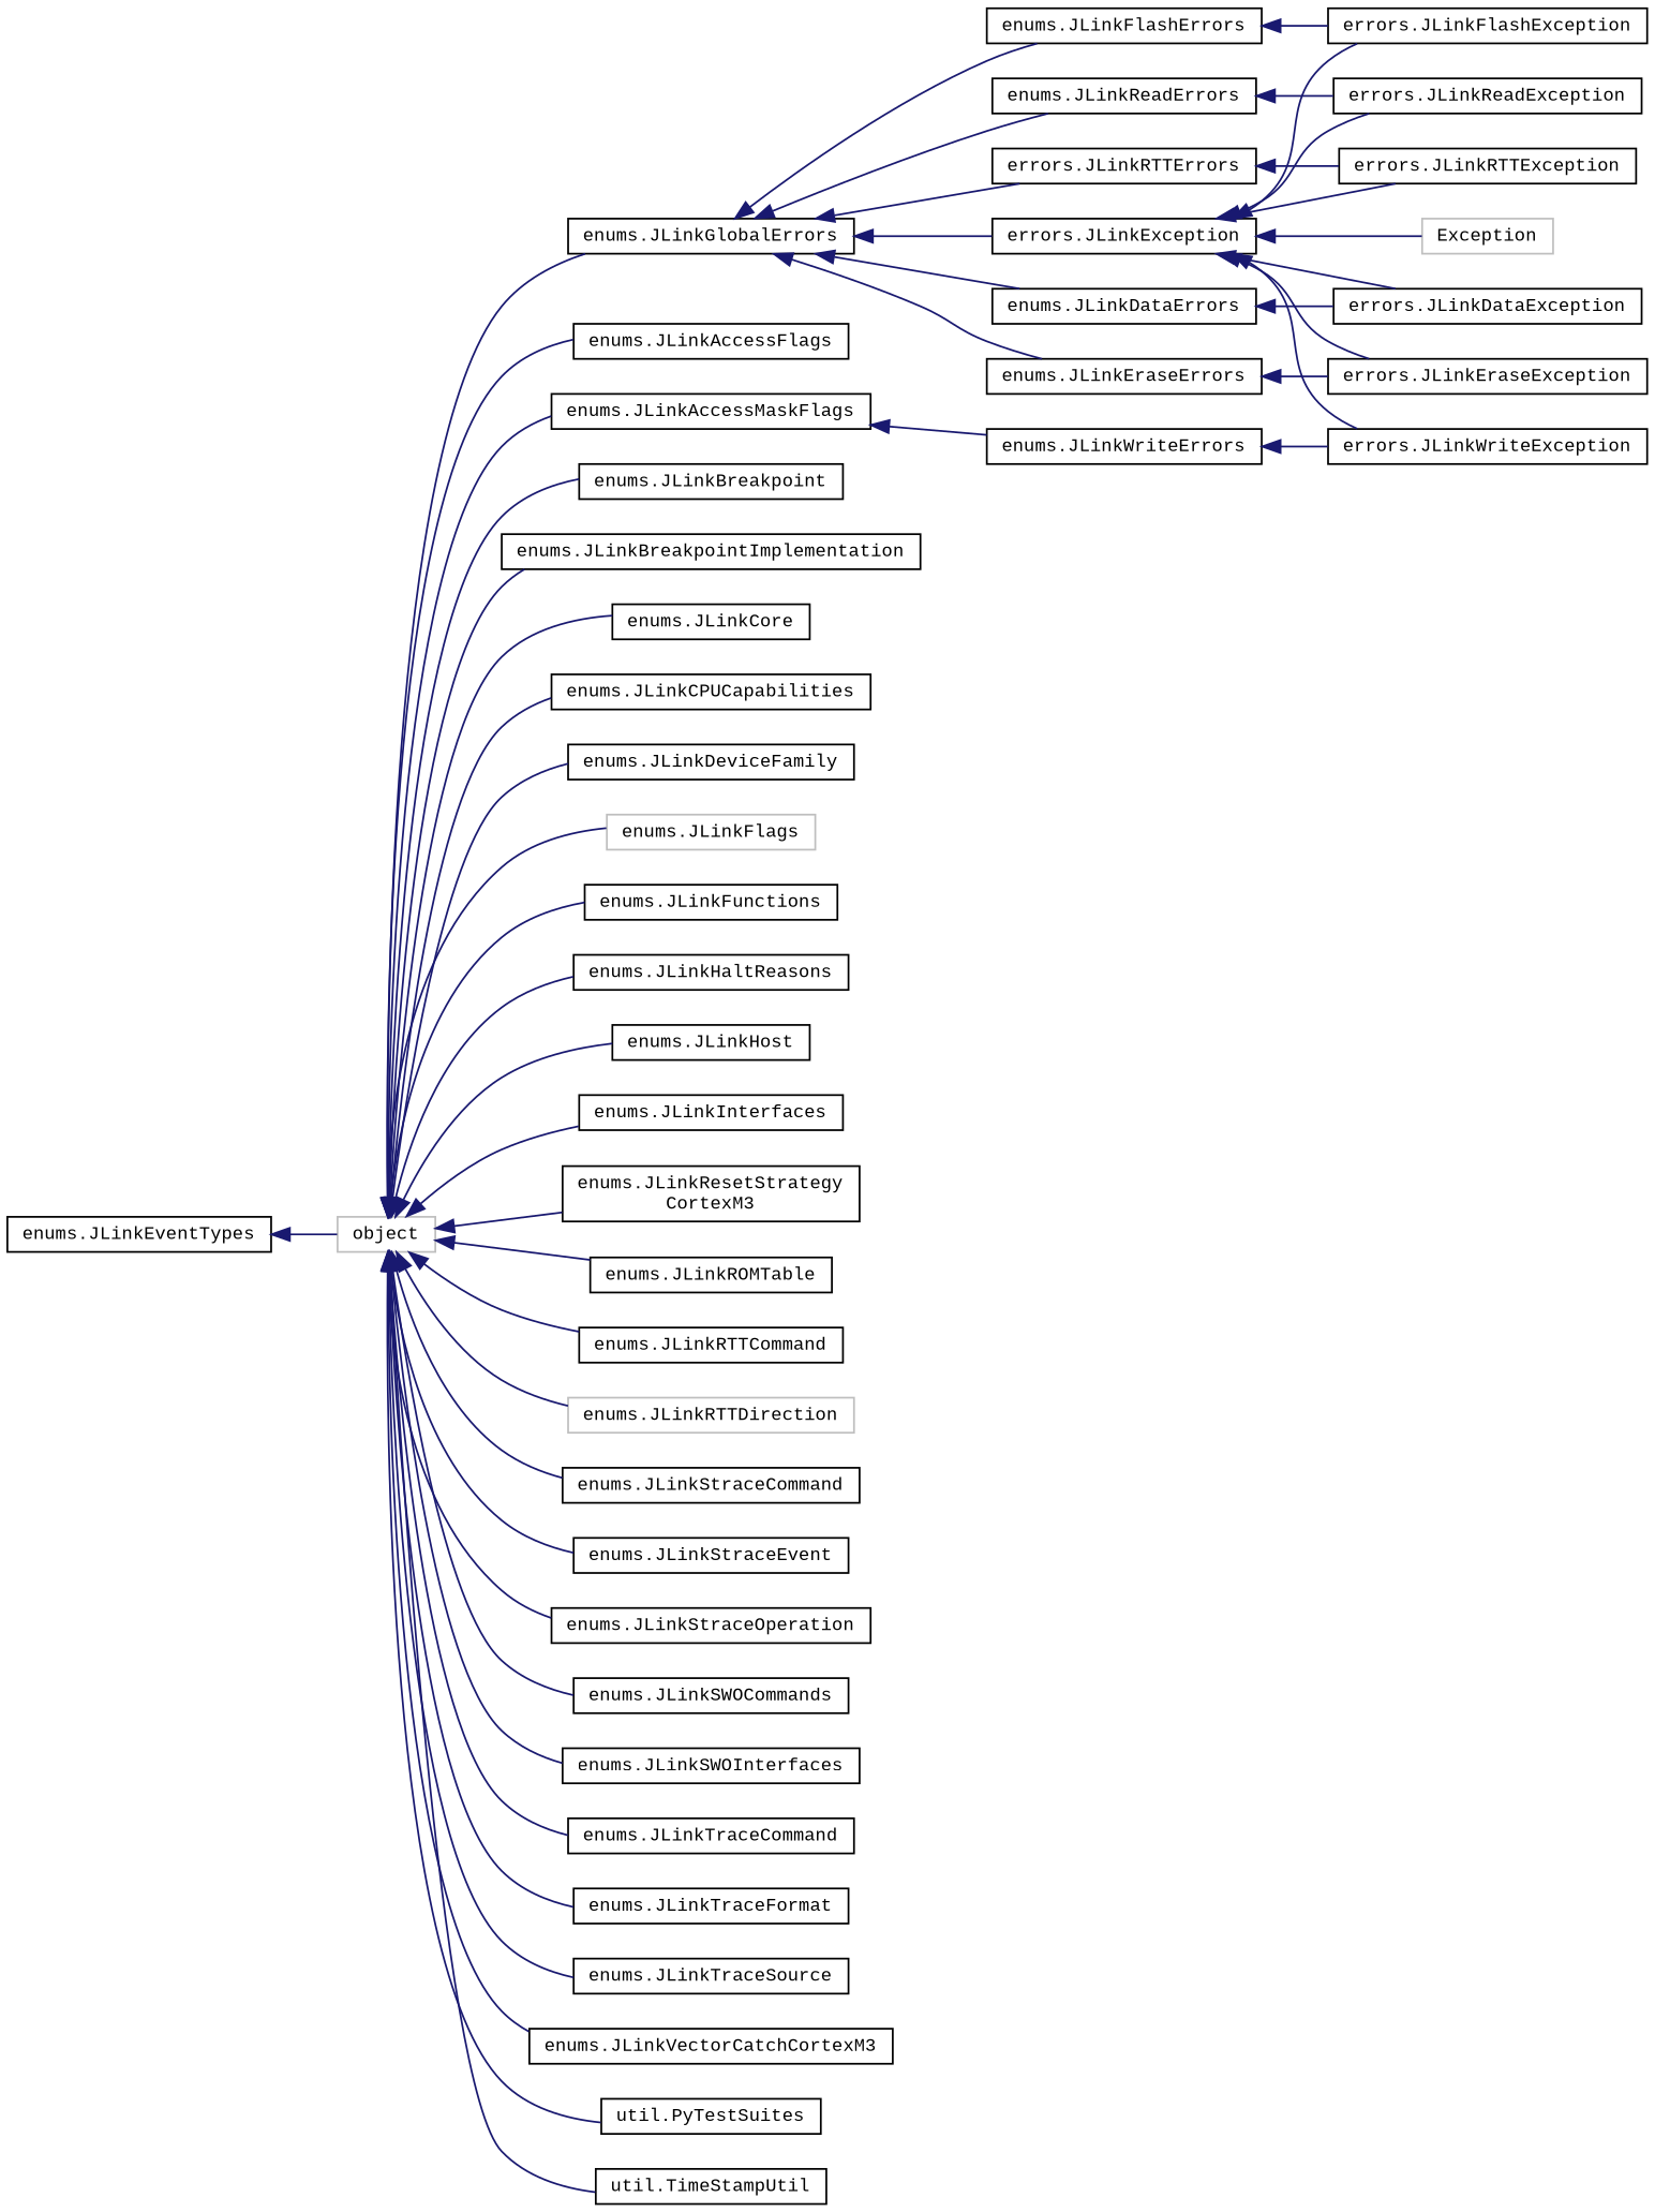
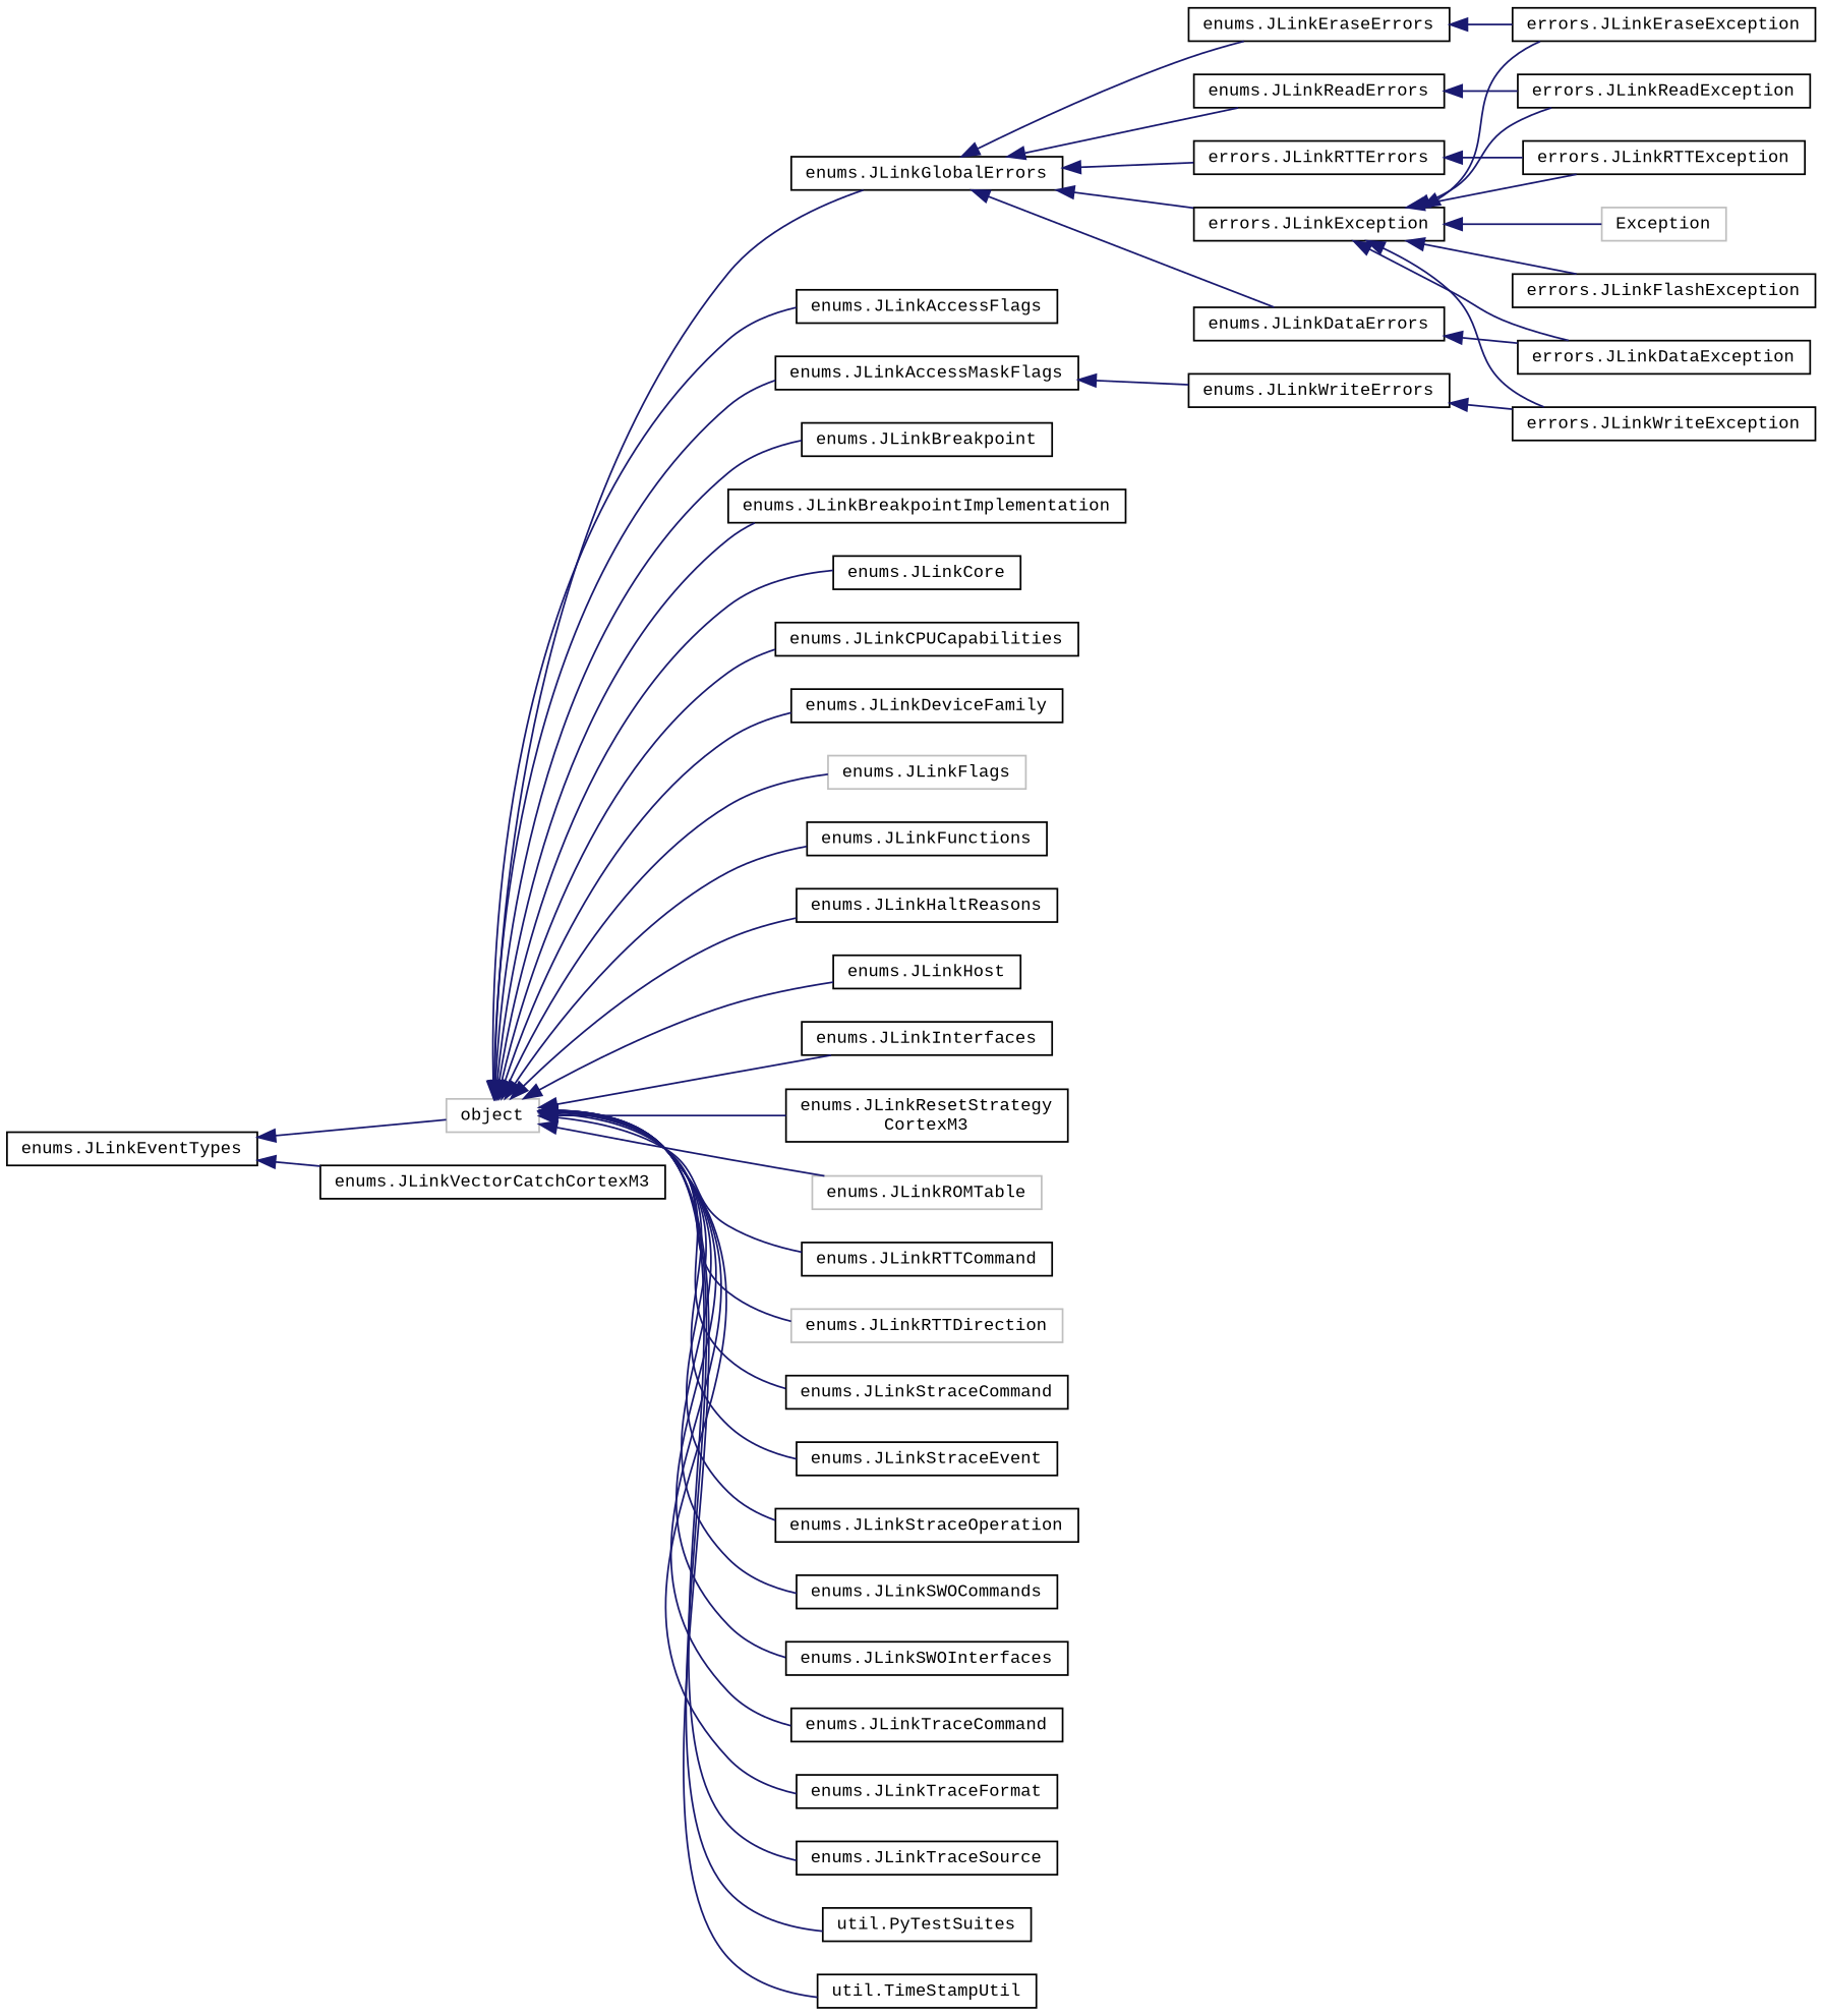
  digraph {
    fontname="Liberation Mono"
    rankdir=LR
    node [color=black fillcolor=white fontname="Liberation Mono" fontsize=10 shape=record style=filled]
    edge [color=midnightblue dir=back fontname="Liberation Mono" fontsize=10 labelfontname=Helvetica labelfontsize=10 style=solid]
    n1 [color=grey75 height=0.2 label=Exception width=0.4]
    n2 [height=0.2 label="errors.JLinkException" width=0.4]
    n3 [height=0.2 label="errors.JLinkDataException" width=0.4]
    n4 [height=0.2 label="errors.JLinkEraseException" width=0.4]
    n5 [height=0.2 label="errors.JLinkFlashException" width=0.4]
    n6 [height=0.2 label="errors.JLinkReadException" width=0.4]
    n7 [height=0.2 label="errors.JLinkRTTException" width=0.4]
    n8 [height=0.2 label="errors.JLinkWriteException" width=0.4]
    n9 [color=grey75 height=0.2 label=object width=0.4]
    n10 [height=0.2 label="enums.JLinkAccessFlags" width=0.4]
    n11 [height=0.2 label="enums.JLinkAccessMaskFlags" width=0.4]
    n12 [height=0.2 label="enums.JLinkBreakpoint" width=0.4]
    n13 [height=0.2 label="enums.JLinkBreakpointImplementation" width=0.4]
    n14 [height=0.2 label="enums.JLinkCore" width=0.4]
    n15 [height=0.2 label="enums.JLinkCPUCapabilities" width=0.4]
    n16 [height=0.2 label="enums.JLinkDeviceFamily" width=0.4]
    n17 [color=grey75 height=0.2 label="enums.JLinkFlags" width=0.4]
    n18 [height=0.2 label="enums.JLinkFunctions" width=0.4]
    n19 [height=0.2 label="enums.JLinkGlobalErrors" width=0.4]
    n20 [height=0.2 label="enums.JLinkHaltReasons" width=0.4]
    n21 [height=0.2 label="enums.JLinkHost" width=0.4]
    n22 [height=0.2 label="enums.JLinkInterfaces" width=0.4]
    n23 [height=0.2 label="enums.JLinkResetStrategy\lCortexM3" width=0.4]
-   n24 [height=0.2 label="enums.JLinkROMTable" width=0.4]
+   n24 [color=grey75 height=0.2 label="enums.JLinkROMTable" width=0.4]
    n25 [height=0.2 label="enums.JLinkRTTCommand" width=0.4]
    n26 [color=grey75 height=0.2 label="enums.JLinkRTTDirection" width=0.4]
    n27 [height=0.2 label="enums.JLinkStraceCommand" width=0.4]
    n28 [height=0.2 label="enums.JLinkStraceEvent" width=0.4]
    n29 [height=0.2 label="enums.JLinkStraceOperation" width=0.4]
    n30 [height=0.2 label="enums.JLinkSWOCommands" width=0.4]
    n31 [height=0.2 label="enums.JLinkSWOInterfaces" width=0.4]
    n32 [height=0.2 label="enums.JLinkTraceCommand" width=0.4]
    n33 [height=0.2 label="enums.JLinkTraceFormat" width=0.4]
    n34 [height=0.2 label="enums.JLinkTraceSource" width=0.4]
    n35 [height=0.2 label="enums.JLinkVectorCatchCortexM3" width=0.4]
    n36 [height=0.2 label="util.PyTestSuites" width=0.4]
    n37 [height=0.2 label="util.TimeStampUtil" width=0.4]
    n38 [height=0.2 label="enums.JLinkWriteErrors" width=0.4]
    n39 [height=0.2 label="enums.JLinkEventTypes" width=0.4]
    n40 [height=0.2 label="enums.JLinkDataErrors" width=0.4]
    n41 [height=0.2 label="enums.JLinkEraseErrors" width=0.4]
-   n42 [height=0.2 label="enums.JLinkFlashErrors" width=0.4]
    n43 [height=0.2 label="enums.JLinkReadErrors" width=0.4]
    n44 [height=0.2 label="errors.JLinkRTTErrors" width=0.4]
    n2 -> n1
    n2 -> n3
    n2 -> n4
    n2 -> n5
    n2 -> n6
    n2 -> n7
    n2 -> n8
    n9 -> n10
    n9 -> n11
    n9 -> n12
    n9 -> n13
    n9 -> n14
    n9 -> n15
    n9 -> n16
    n9 -> n17
    n9 -> n18
    n9 -> n19
    n9 -> n20
    n9 -> n21
    n9 -> n22
    n9 -> n23
    n9 -> n24
    n9 -> n25
    n9 -> n26
    n9 -> n27
    n9 -> n28
    n9 -> n29
    n9 -> n30
    n9 -> n31
    n9 -> n32
    n9 -> n33
    n9 -> n34
-   n9 -> n35
+   n39 -> n35
    n9 -> n36
    n9 -> n37
    n11 -> n38
    n19 -> n2
    n19 -> n40
    n19 -> n41
-   n19 -> n42
    n19 -> n43
    n19 -> n44
    n38 -> n8
    n39 -> n9
    n40 -> n3
    n41 -> n4
-   n42 -> n5
    n43 -> n6
    n44 -> n7
  }
